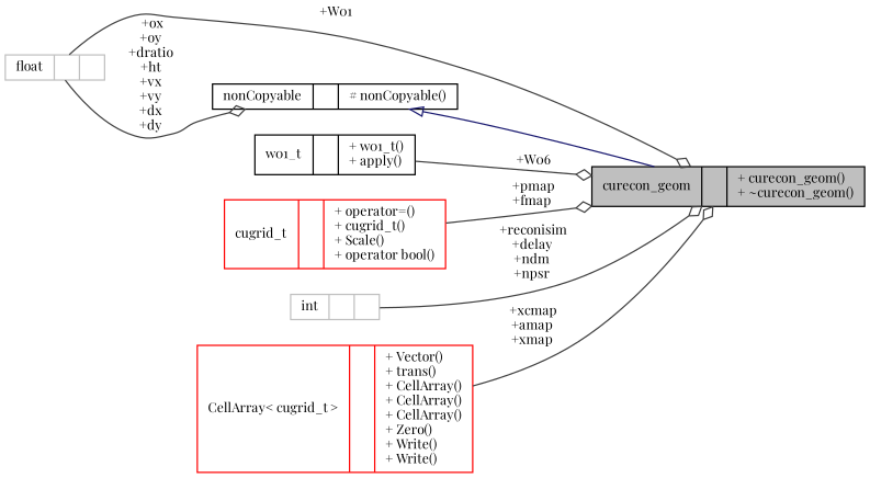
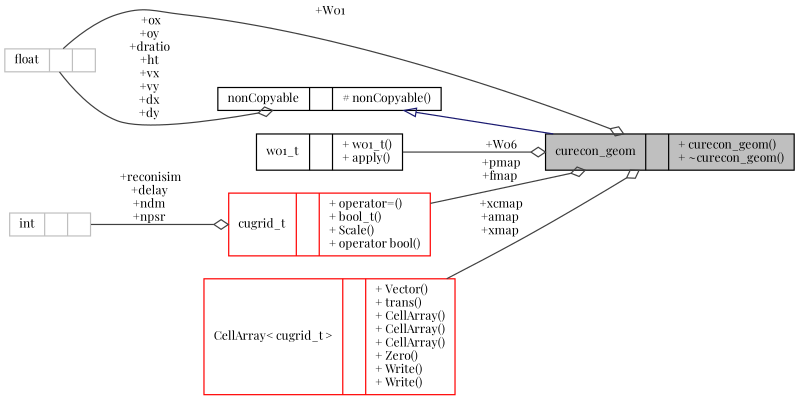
  digraph {
    fontname="Playfair Display"
    rankdir=LR
    node [color=black fontname="Playfair Display" fontsize=10 shape=record]
    edge [color=grey25 fontname="Playfair Display" fontsize=10 labelfontname=Helvetica labelfontsize=10 style=solid arrowhead=odiamond]
    n1 [fillcolor=grey75 fontcolor=black height=0.2 label="{curecon_geom\n||+ curecon_geom()\l+ ~curecon_geom()\l}" style=filled width=0.4]
    n2 [height=0.2 label="{nonCopyable\n||# nonCopyable()\l}" width=0.4]
    n3 [height=0.2 label="{w01_t\n||+ w01_t()\l+ apply()\l}" width=0.4]
    n4 [color=grey75 height=0.2 label="{float\n||}" width=0.4]
-   n5 [color=red height=0.2 label="{cugrid_t\n||+ operator=()\l+ cugrid_t()\l+ Scale()\l+ operator bool()\l}" width=0.4]
+   n5 [color=red height=0.2 label="{cugrid_t\n||+ operator=()\l+ bool_t()\l+ Scale()\l+ operator bool()\l}" width=0.4]
    n6 [color=grey75 height=0.2 label="{int\n||}" width=0.4]
    n7 [color=red height=0.2 label="{CellArray\< cugrid_t \>\n||+ Vector()\l+ trans()\l+ CellArray()\l+ CellArray()\l+ CellArray()\l+ Zero()\l+ Write()\l+ Write()\l}" width=0.4]
    n2 -> n1 [arrowtail=onormal color=midnightblue dir=back arrowhead=""]
    n3 -> n1 [label=" +W06"]
    n4 -> n1 [label=" +W01"]
    n4 -> n2 [label=" +ox\n+oy\n+dratio\n+ht\n+vx\n+vy\n+dx\n+dy"]
    n5 -> n1 [label=" +pmap\n+fmap"]
-   n6 -> n1 [label=" +reconisim\n+delay\n+ndm\n+npsr"]
+   n6 -> n5 [label=" +reconisim\n+delay\n+ndm\n+npsr"]
    n7 -> n1 [label=" +xcmap\n+amap\n+xmap"]
  }
